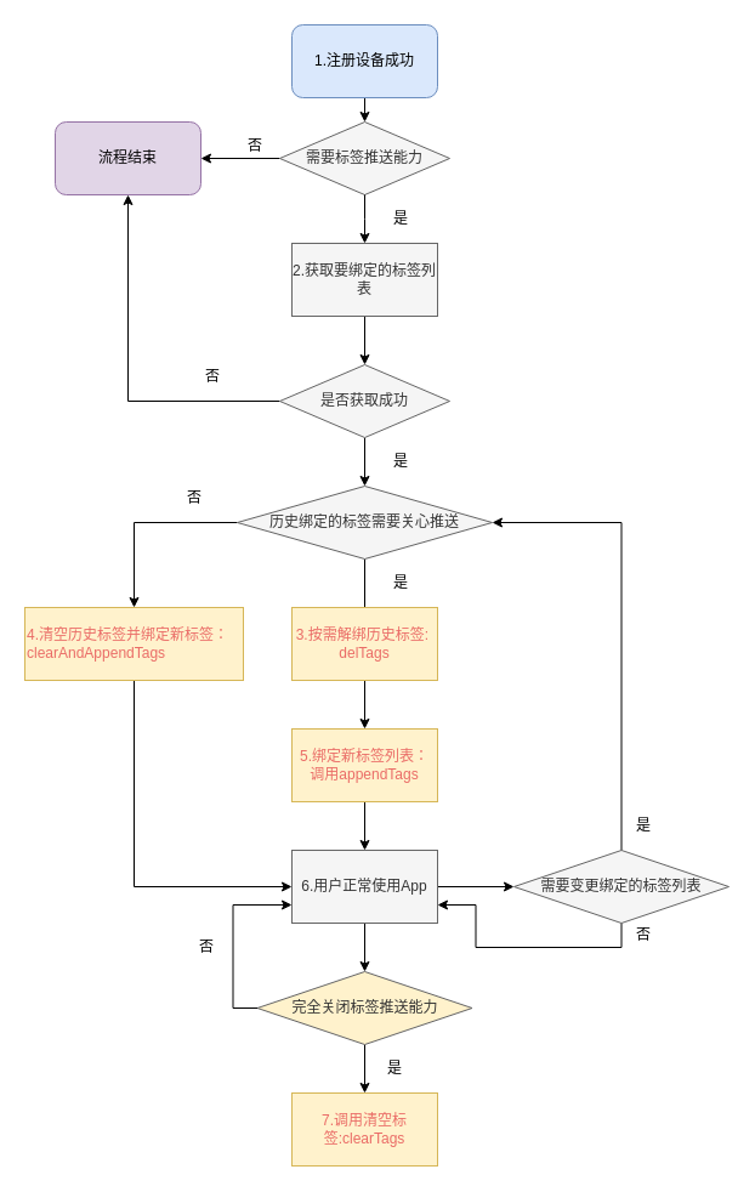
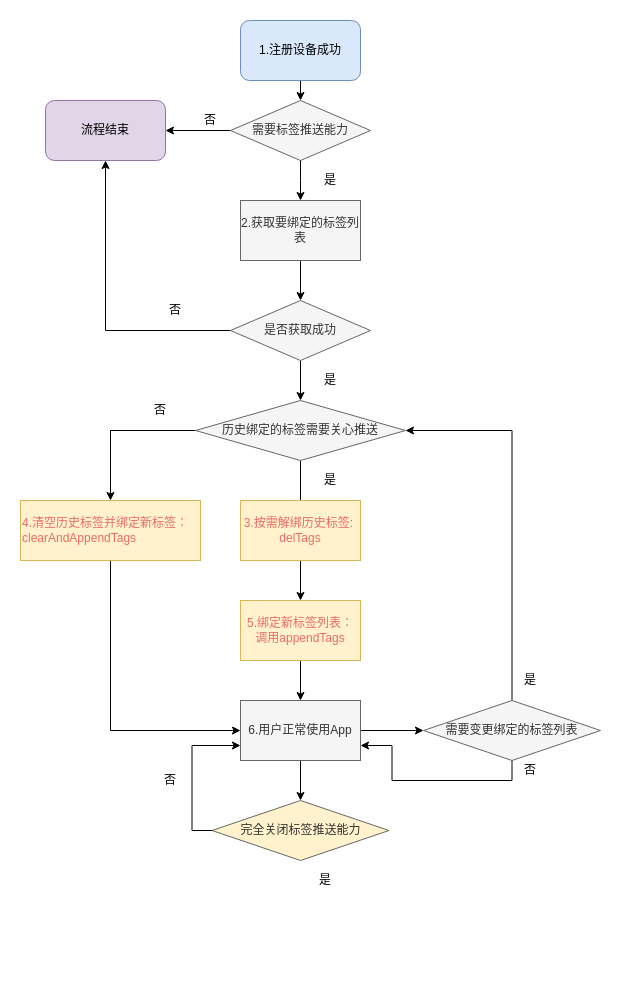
  <mxCell id="0" />
  <mxCell id="1" parent="0" />
  <mxCell id="2" value="" style="endArrow=classic;html=1;exitX=0.5;exitY=1;exitDx=0;exitDy=0;entryX=0.5;entryY=0;entryDx=0;entryDy=0;" edge="1" parent="1" source="3"><mxGeometry width="50" height="50" relative="1" as="geometry"><mxPoint x="300" y="80" as="sourcePoint" /><mxPoint x="300" y="100" as="targetPoint" /></mxGeometry></mxCell>
  <mxCell id="3" value="&lt;font face=&quot;helvetica&quot;&gt;1.注册设备成功&lt;/font&gt;" style="rounded=1;whiteSpace=wrap;html=1;fillColor=#dae8fc;strokeColor=#6c8ebf;" vertex="1" parent="1"><mxGeometry x="240" y="20" width="120" height="60" as="geometry" /></mxCell>
  <mxCell id="4" value="是" style="text;html=1;strokeColor=none;fillColor=none;align=center;verticalAlign=middle;whiteSpace=wrap;rounded=0;" vertex="1" parent="1"><mxGeometry x="310" y="170" width="40" height="20" as="geometry" /></mxCell>
  <mxCell id="5" style="edgeStyle=orthogonalEdgeStyle;rounded=0;orthogonalLoop=1;jettySize=auto;html=1;exitX=0;exitY=0.5;exitDx=0;exitDy=0;entryX=1;entryY=0.5;entryDx=0;entryDy=0;" edge="1" parent="1" source="6" target="8"><mxGeometry relative="1" as="geometry" /></mxCell>
  <mxCell id="6" value="需要标签推送能力" style="rhombus;whiteSpace=wrap;html=1;fillColor=#f5f5f5;strokeColor=#666666;fontColor=#333333;" vertex="1" parent="1"><mxGeometry x="230" y="100" width="140" height="60" as="geometry" /></mxCell>
  <mxCell id="7" value="" style="edgeStyle=orthogonalEdgeStyle;rounded=0;orthogonalLoop=1;jettySize=auto;html=1;exitX=0.5;exitY=1;exitDx=0;exitDy=0;" edge="1" parent="1" source="6"><mxGeometry relative="1" as="geometry"><mxPoint x="310" y="270" as="sourcePoint" /><mxPoint x="300" y="200" as="targetPoint" /></mxGeometry></mxCell>
  <mxCell id="8" value="&lt;font face=&quot;helvetica&quot;&gt;流程结束&lt;br&gt;&lt;/font&gt;" style="rounded=1;whiteSpace=wrap;html=1;fillColor=#e1d5e7;strokeColor=#9673a6;" vertex="1" parent="1"><mxGeometry x="45" y="100" width="120" height="60" as="geometry" /></mxCell>
  <mxCell id="9" value="否" style="text;html=1;strokeColor=none;fillColor=none;align=center;verticalAlign=middle;whiteSpace=wrap;rounded=0;" vertex="1" parent="1"><mxGeometry x="190" y="110" width="40" height="20" as="geometry" /></mxCell>
  <mxCell id="10" style="edgeStyle=orthogonalEdgeStyle;rounded=0;orthogonalLoop=1;jettySize=auto;html=1;exitX=0.5;exitY=1;exitDx=0;exitDy=0;entryX=0.5;entryY=0;entryDx=0;entryDy=0;" edge="1" parent="1" source="11" target="14"><mxGeometry relative="1" as="geometry" /></mxCell>
  <mxCell id="11" value="&lt;font face=&quot;helvetica&quot;&gt;2.获取要绑定的标签列表&lt;/font&gt;" style="rounded=0;whiteSpace=wrap;html=1;fillColor=#f5f5f5;strokeColor=#666666;fontColor=#333333;" vertex="1" parent="1"><mxGeometry x="240" y="200" width="120" height="60" as="geometry" /></mxCell>
  <mxCell id="12" style="edgeStyle=orthogonalEdgeStyle;rounded=0;orthogonalLoop=1;jettySize=auto;html=1;exitX=0.5;exitY=1;exitDx=0;exitDy=0;entryX=0.5;entryY=0;entryDx=0;entryDy=0;" edge="1" parent="1" source="14" target="18"><mxGeometry relative="1" as="geometry" /></mxCell>
  <mxCell id="13" style="edgeStyle=orthogonalEdgeStyle;rounded=0;orthogonalLoop=1;jettySize=auto;html=1;exitX=0;exitY=0.5;exitDx=0;exitDy=0;entryX=0.5;entryY=1;entryDx=0;entryDy=0;" edge="1" parent="1" source="14" target="8"><mxGeometry relative="1" as="geometry" /></mxCell>
  <mxCell id="14" value="是否获取成功" style="rhombus;whiteSpace=wrap;html=1;fillColor=#f5f5f5;strokeColor=#666666;fontColor=#333333;" vertex="1" parent="1"><mxGeometry x="230" y="300" width="140" height="60" as="geometry" /></mxCell>
  <mxCell id="15" value="否" style="text;html=1;strokeColor=none;fillColor=none;align=center;verticalAlign=middle;whiteSpace=wrap;rounded=0;" vertex="1" parent="1"><mxGeometry x="155" y="300" width="40" height="20" as="geometry" /></mxCell>
  <mxCell id="16" style="edgeStyle=orthogonalEdgeStyle;rounded=0;orthogonalLoop=1;jettySize=auto;html=1;exitX=0.5;exitY=1;exitDx=0;exitDy=0;entryX=0.5;entryY=0;entryDx=0;entryDy=0;endArrow=none;" edge="1" parent="1" source="18" target="21"><mxGeometry relative="1" as="geometry" /></mxCell>
  <mxCell id="17" style="edgeStyle=orthogonalEdgeStyle;rounded=0;orthogonalLoop=1;jettySize=auto;html=1;exitX=0;exitY=0.5;exitDx=0;exitDy=0;entryX=0.5;entryY=0;entryDx=0;entryDy=0;" edge="1" parent="1" source="18" target="26"><mxGeometry relative="1" as="geometry" /></mxCell>
  <mxCell id="18" value="历史绑定的标签需要关心推送" style="rhombus;whiteSpace=wrap;html=1;fillColor=#f5f5f5;strokeColor=#666666;fontColor=#333333;" vertex="1" parent="1"><mxGeometry x="195" y="400" width="210" height="60" as="geometry" /></mxCell>
  <mxCell id="19" value="是" style="text;html=1;strokeColor=none;fillColor=none;align=center;verticalAlign=middle;whiteSpace=wrap;rounded=0;" vertex="1" parent="1"><mxGeometry x="310" y="370" width="40" height="20" as="geometry" /></mxCell>
  <mxCell id="20" style="edgeStyle=orthogonalEdgeStyle;rounded=0;orthogonalLoop=1;jettySize=auto;html=1;exitX=0.5;exitY=1;exitDx=0;exitDy=0;entryX=0.5;entryY=0;entryDx=0;entryDy=0;" edge="1" parent="1" source="21" target="23"><mxGeometry relative="1" as="geometry" /></mxCell>
  <mxCell id="21" value="&lt;font color=&quot;#ea6b66&quot;&gt;&lt;font face=&quot;helvetica&quot;&gt;3.按需解绑历史标签:&amp;nbsp;&lt;br&gt;&lt;/font&gt;&lt;span style=&quot;font-family: &amp;#34;helvetica&amp;#34;&quot;&gt;delTags&lt;/span&gt;&lt;/font&gt;" style="rounded=0;whiteSpace=wrap;html=1;fillColor=#fff2cc;strokeColor=#d6b656;" vertex="1" parent="1"><mxGeometry x="240" y="500" width="120" height="60" as="geometry" /></mxCell>
  <mxCell id="22" style="edgeStyle=orthogonalEdgeStyle;rounded=0;orthogonalLoop=1;jettySize=auto;html=1;exitX=0.5;exitY=1;exitDx=0;exitDy=0;entryX=0.5;entryY=0;entryDx=0;entryDy=0;" edge="1" parent="1" source="23" target="30"><mxGeometry relative="1" as="geometry" /></mxCell>
  <mxCell id="23" value="&lt;font color=&quot;#ea6b66&quot;&gt;&lt;font face=&quot;helvetica&quot;&gt;5.绑定新标签列表：&lt;br&gt;调用appendTag&lt;/font&gt;&lt;span style=&quot;font-family: &amp;#34;helvetica&amp;#34;&quot;&gt;s&lt;/span&gt;&lt;/font&gt;" style="rounded=0;whiteSpace=wrap;html=1;fillColor=#fff2cc;strokeColor=#d6b656;" vertex="1" parent="1"><mxGeometry x="240" y="600" width="120" height="60" as="geometry" /></mxCell>
  <mxCell id="24" value="是" style="text;html=1;strokeColor=none;fillColor=none;align=center;verticalAlign=middle;whiteSpace=wrap;rounded=0;" vertex="1" parent="1"><mxGeometry x="310" y="470" width="40" height="20" as="geometry" /></mxCell>
  <mxCell id="25" style="edgeStyle=orthogonalEdgeStyle;rounded=0;orthogonalLoop=1;jettySize=auto;html=1;exitX=0.5;exitY=1;exitDx=0;exitDy=0;entryX=0;entryY=0.5;entryDx=0;entryDy=0;" edge="1" parent="1" source="26" target="30"><mxGeometry relative="1" as="geometry" /></mxCell>
  <mxCell id="26" value="&lt;font face=&quot;helvetica&quot; color=&quot;#ea6b66&quot;&gt;4.清空历史标签并绑定新标签：clearAndAppendTags&lt;/font&gt;" style="rounded=0;whiteSpace=wrap;html=1;fillColor=#fff2cc;strokeColor=#d6b656;align=left;" vertex="1" parent="1"><mxGeometry x="20" y="500" width="180" height="60" as="geometry" /></mxCell>
  <mxCell id="27" value="否" style="text;html=1;strokeColor=none;fillColor=none;align=center;verticalAlign=middle;whiteSpace=wrap;rounded=0;" vertex="1" parent="1"><mxGeometry x="140" y="400" width="40" height="20" as="geometry" /></mxCell>
  <mxCell id="28" style="edgeStyle=orthogonalEdgeStyle;rounded=0;orthogonalLoop=1;jettySize=auto;html=1;exitX=1;exitY=0.5;exitDx=0;exitDy=0;entryX=0;entryY=0.5;entryDx=0;entryDy=0;" edge="1" parent="1" source="30" target="33"><mxGeometry relative="1" as="geometry" /></mxCell>
  <mxCell id="29" style="edgeStyle=orthogonalEdgeStyle;rounded=0;orthogonalLoop=1;jettySize=auto;html=1;exitX=0.5;exitY=1;exitDx=0;exitDy=0;entryX=0.5;entryY=0;entryDx=0;entryDy=0;" edge="1" parent="1" source="30" target="38"><mxGeometry relative="1" as="geometry" /></mxCell>
  <mxCell id="30" value="&lt;font face=&quot;helvetica&quot;&gt;6.用户正常使用App&lt;br&gt;&lt;/font&gt;" style="rounded=0;whiteSpace=wrap;html=1;fillColor=#f5f5f5;strokeColor=#666666;fontColor=#333333;" vertex="1" parent="1"><mxGeometry x="240" y="700" width="120" height="60" as="geometry" /></mxCell>
  <mxCell id="31" style="edgeStyle=orthogonalEdgeStyle;rounded=0;orthogonalLoop=1;jettySize=auto;html=1;exitX=0.5;exitY=0;exitDx=0;exitDy=0;entryX=1;entryY=0.5;entryDx=0;entryDy=0;" edge="1" parent="1" source="33" target="18"><mxGeometry relative="1" as="geometry" /></mxCell>
  <mxCell id="32" style="edgeStyle=orthogonalEdgeStyle;rounded=0;orthogonalLoop=1;jettySize=auto;html=1;exitX=0.5;exitY=1;exitDx=0;exitDy=0;entryX=1;entryY=0.75;entryDx=0;entryDy=0;" edge="1" parent="1" source="33" target="30"><mxGeometry relative="1" as="geometry" /></mxCell>
  <mxCell id="33" value="需要变更绑定的标签列表" style="rhombus;whiteSpace=wrap;html=1;fillColor=#f5f5f5;strokeColor=#666666;fontColor=#333333;" vertex="1" parent="1"><mxGeometry x="423" y="700" width="177" height="60" as="geometry" /></mxCell>
  <mxCell id="34" value="是" style="text;html=1;strokeColor=none;fillColor=none;align=center;verticalAlign=middle;whiteSpace=wrap;rounded=0;" vertex="1" parent="1"><mxGeometry x="510" y="670" width="40" height="20" as="geometry" /></mxCell>
  <mxCell id="35" value="否" style="text;html=1;strokeColor=none;fillColor=none;align=center;verticalAlign=middle;whiteSpace=wrap;rounded=0;" vertex="1" parent="1"><mxGeometry x="510" y="760" width="40" height="20" as="geometry" /></mxCell>
- <mxCell id="36" style="edgeStyle=orthogonalEdgeStyle;rounded=0;orthogonalLoop=1;jettySize=auto;html=1;exitX=0.5;exitY=1;exitDx=0;exitDy=0;entryX=0.5;entryY=0;entryDx=0;entryDy=0;" edge="1" parent="1" source="38" target="39"><mxGeometry relative="1" as="geometry" /></mxCell>
  <mxCell id="37" style="edgeStyle=orthogonalEdgeStyle;rounded=0;orthogonalLoop=1;jettySize=auto;html=1;exitX=0;exitY=0.5;exitDx=0;exitDy=0;entryX=0;entryY=0.75;entryDx=0;entryDy=0;" edge="1" parent="1" source="38" target="30"><mxGeometry relative="1" as="geometry" /></mxCell>
  <mxCell id="38" value="完全关闭标签推送能力" style="rhombus;whiteSpace=wrap;html=1;fillColor=#fff2cc;strokeColor=#666666;fontColor=#333333;" vertex="1" parent="1"><mxGeometry x="211.5" y="800" width="177" height="60" as="geometry" /></mxCell>
- <mxCell id="39" value="&lt;font face=&quot;helvetica&quot;&gt;&lt;font color=&quot;#ea6b66&quot;&gt;7.调用清空标签:clearTags&lt;/font&gt;&lt;br&gt;&lt;/font&gt;" style="rounded=0;whiteSpace=wrap;html=1;fillColor=#fff2cc;strokeColor=#d6b656;" vertex="1" parent="1"><mxGeometry x="240" y="900" width="120" height="60" as="geometry" /></mxCell>
  <mxCell id="40" value="是" style="text;html=1;strokeColor=none;fillColor=none;align=center;verticalAlign=middle;whiteSpace=wrap;rounded=0;" vertex="1" parent="1"><mxGeometry x="305" y="870" width="40" height="20" as="geometry" /></mxCell>
  <mxCell id="41" value="否" style="text;html=1;strokeColor=none;fillColor=none;align=center;verticalAlign=middle;whiteSpace=wrap;rounded=0;" vertex="1" parent="1"><mxGeometry x="150" y="770" width="40" height="20" as="geometry" /></mxCell>
